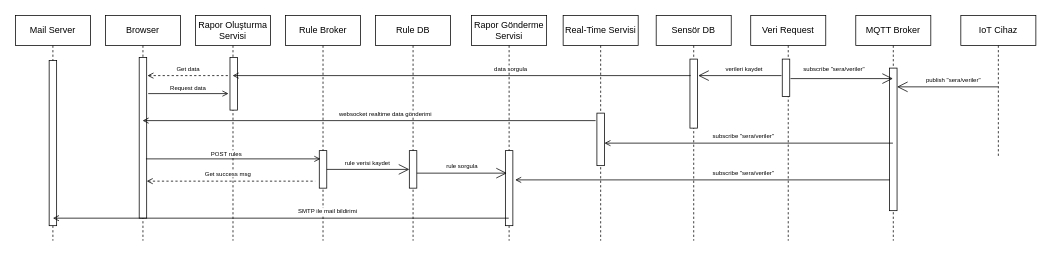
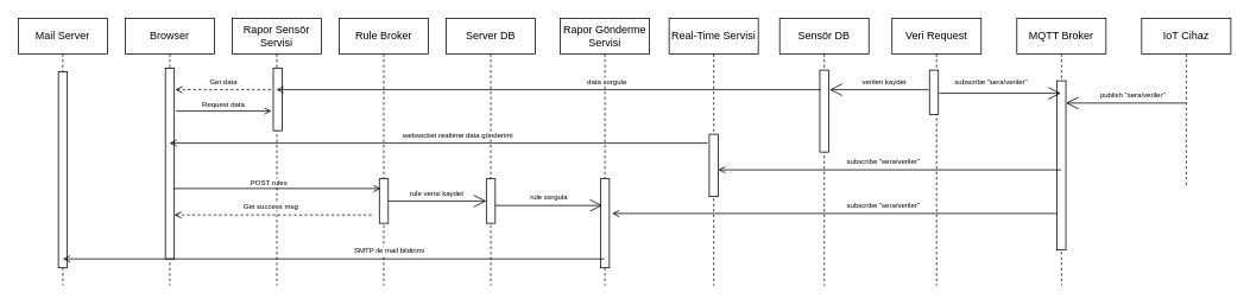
  <mxCell id="0" />
  <mxCell id="1" parent="0" />
  <mxCell id="2" value="Mail Server" style="shape=umlLifeline;perimeter=lifelinePerimeter;whiteSpace=wrap;html=1;container=1;dropTarget=0;collapsible=0;recursiveResize=0;outlineConnect=0;portConstraint=eastwest;newEdgeStyle={&quot;curved&quot;:0,&quot;rounded&quot;:0};" vertex="1" parent="1"><mxGeometry x="20" y="20" width="100" height="300" as="geometry" /></mxCell>
  <mxCell id="3" value="" style="html=1;points=[[0,0,0,0,5],[0,1,0,0,-5],[1,0,0,0,5],[1,1,0,0,-5]];perimeter=orthogonalPerimeter;outlineConnect=0;targetShapes=umlLifeline;portConstraint=eastwest;newEdgeStyle={&quot;curved&quot;:0,&quot;rounded&quot;:0};" vertex="1" parent="2"><mxGeometry x="45" y="60" width="10" height="220" as="geometry" /></mxCell>
  <mxCell id="4" value="IoT Cihaz" style="shape=umlLifeline;perimeter=lifelinePerimeter;whiteSpace=wrap;html=1;container=1;dropTarget=0;collapsible=0;recursiveResize=0;outlineConnect=0;portConstraint=eastwest;newEdgeStyle={&quot;curved&quot;:0,&quot;rounded&quot;:0};" vertex="1" parent="1"><mxGeometry x="1280" y="20" width="100" height="190" as="geometry" /></mxCell>
  <mxCell id="5" value="MQTT Broker" style="shape=umlLifeline;perimeter=lifelinePerimeter;whiteSpace=wrap;html=1;container=1;dropTarget=0;collapsible=0;recursiveResize=0;outlineConnect=0;portConstraint=eastwest;newEdgeStyle={&quot;curved&quot;:0,&quot;rounded&quot;:0};" vertex="1" parent="1"><mxGeometry x="1140" y="20" width="100" height="300" as="geometry" /></mxCell>
  <mxCell id="6" value="" style="html=1;points=[[0,0,0,0,5],[0,1,0,0,-5],[1,0,0,0,5],[1,1,0,0,-5]];perimeter=orthogonalPerimeter;outlineConnect=0;targetShapes=umlLifeline;portConstraint=eastwest;newEdgeStyle={&quot;curved&quot;:0,&quot;rounded&quot;:0};" vertex="1" parent="5"><mxGeometry x="45" y="70" width="10" height="190" as="geometry" /></mxCell>
  <mxCell id="7" value="" style="endArrow=open;endFill=1;endSize=12;html=1;rounded=0;" edge="1" parent="5" source="6" target="5"><mxGeometry width="160" relative="1" as="geometry"><mxPoint x="120" y="140" as="sourcePoint" /><mxPoint x="280" y="140" as="targetPoint" /></mxGeometry></mxCell>
  <mxCell id="8" value="" style="endArrow=open;endFill=1;endSize=12;html=1;rounded=0;" edge="1" parent="5" source="5" target="6"><mxGeometry width="160" relative="1" as="geometry"><mxPoint x="40" y="80" as="sourcePoint" /><mxPoint x="-87" y="80" as="targetPoint" /></mxGeometry></mxCell>
  <mxCell id="9" value="Veri Request" style="shape=umlLifeline;perimeter=lifelinePerimeter;whiteSpace=wrap;html=1;container=1;dropTarget=0;collapsible=0;recursiveResize=0;outlineConnect=0;portConstraint=eastwest;newEdgeStyle={&quot;curved&quot;:0,&quot;rounded&quot;:0};" vertex="1" parent="1"><mxGeometry x="1000" y="20" width="100" height="300" as="geometry" /></mxCell>
  <mxCell id="10" value="" style="html=1;points=[[0,0,0,0,5],[0,1,0,0,-5],[1,0,0,0,5],[1,1,0,0,-5]];perimeter=orthogonalPerimeter;outlineConnect=0;targetShapes=umlLifeline;portConstraint=eastwest;newEdgeStyle={&quot;curved&quot;:0,&quot;rounded&quot;:0};" vertex="1" parent="9"><mxGeometry x="42" y="58" width="10" height="50" as="geometry" /></mxCell>
  <mxCell id="11" value="Real-Time Servisi" style="shape=umlLifeline;perimeter=lifelinePerimeter;whiteSpace=wrap;html=1;container=1;dropTarget=0;collapsible=0;recursiveResize=0;outlineConnect=0;portConstraint=eastwest;newEdgeStyle={&quot;curved&quot;:0,&quot;rounded&quot;:0};" vertex="1" parent="1"><mxGeometry x="750" y="20" width="100" height="300" as="geometry" /></mxCell>
  <mxCell id="12" value="" style="html=1;points=[[0,0,0,0,5],[0,1,0,0,-5],[1,0,0,0,5],[1,1,0,0,-5]];perimeter=orthogonalPerimeter;outlineConnect=0;targetShapes=umlLifeline;portConstraint=eastwest;newEdgeStyle={&quot;curved&quot;:0,&quot;rounded&quot;:0};" vertex="1" parent="11"><mxGeometry x="45" y="130" width="10" height="70" as="geometry" /></mxCell>
  <mxCell id="13" value="Rapor Gönderme Servisi" style="shape=umlLifeline;perimeter=lifelinePerimeter;whiteSpace=wrap;html=1;container=1;dropTarget=0;collapsible=0;recursiveResize=0;outlineConnect=0;portConstraint=eastwest;newEdgeStyle={&quot;curved&quot;:0,&quot;rounded&quot;:0};" vertex="1" parent="1"><mxGeometry x="628" y="20" width="100" height="300" as="geometry" /></mxCell>
  <mxCell id="14" value="" style="html=1;points=[[0,0,0,0,5],[0,1,0,0,-5],[1,0,0,0,5],[1,1,0,0,-5]];perimeter=orthogonalPerimeter;outlineConnect=0;targetShapes=umlLifeline;portConstraint=eastwest;newEdgeStyle={&quot;curved&quot;:0,&quot;rounded&quot;:0};" vertex="1" parent="13"><mxGeometry x="45" y="180" width="10" height="100" as="geometry" /></mxCell>
- <mxCell id="15" value="Rapor Oluşturma Servisi" style="shape=umlLifeline;perimeter=lifelinePerimeter;whiteSpace=wrap;html=1;container=1;dropTarget=0;collapsible=0;recursiveResize=0;outlineConnect=0;portConstraint=eastwest;newEdgeStyle={&quot;curved&quot;:0,&quot;rounded&quot;:0};" vertex="1" parent="1"><mxGeometry x="260" y="20" width="100" height="300" as="geometry" /></mxCell>
+ <mxCell id="15" value="Rapor Sensör Servisi" style="shape=umlLifeline;perimeter=lifelinePerimeter;whiteSpace=wrap;html=1;container=1;dropTarget=0;collapsible=0;recursiveResize=0;outlineConnect=0;portConstraint=eastwest;newEdgeStyle={&quot;curved&quot;:0,&quot;rounded&quot;:0};" vertex="1" parent="1"><mxGeometry x="260" y="20" width="100" height="300" as="geometry" /></mxCell>
  <mxCell id="16" value="" style="html=1;points=[[0,0,0,0,5],[0,1,0,0,-5],[1,0,0,0,5],[1,1,0,0,-5]];perimeter=orthogonalPerimeter;outlineConnect=0;targetShapes=umlLifeline;portConstraint=eastwest;newEdgeStyle={&quot;curved&quot;:0,&quot;rounded&quot;:0};" vertex="1" parent="15"><mxGeometry x="46" y="56" width="10" height="70" as="geometry" /></mxCell>
  <mxCell id="17" value="" style="endArrow=open;endFill=1;endSize=12;html=1;rounded=0;" edge="1" parent="1" source="4" target="6"><mxGeometry width="160" relative="1" as="geometry"><mxPoint x="1330" y="170" as="sourcePoint" /><mxPoint x="1190" y="170" as="targetPoint" /></mxGeometry></mxCell>
  <mxCell id="18" value="publish &quot;sera/veriler&quot;&amp;nbsp;" style="edgeLabel;html=1;align=center;verticalAlign=middle;resizable=0;points=[];fontSize=8;" vertex="1" connectable="0" parent="17"><mxGeometry x="0.135" y="1" relative="1" as="geometry"><mxPoint x="17" y="-11" as="offset" /></mxGeometry></mxCell>
  <mxCell id="19" value="Sensör DB" style="shape=umlLifeline;perimeter=lifelinePerimeter;whiteSpace=wrap;html=1;container=1;dropTarget=0;collapsible=0;recursiveResize=0;outlineConnect=0;portConstraint=eastwest;newEdgeStyle={&quot;curved&quot;:0,&quot;rounded&quot;:0};" vertex="1" parent="1"><mxGeometry x="874" y="20" width="100" height="300" as="geometry" /></mxCell>
  <mxCell id="20" value="" style="html=1;points=[[0,0,0,0,5],[0,1,0,0,-5],[1,0,0,0,5],[1,1,0,0,-5]];perimeter=orthogonalPerimeter;outlineConnect=0;targetShapes=umlLifeline;portConstraint=eastwest;newEdgeStyle={&quot;curved&quot;:0,&quot;rounded&quot;:0};" vertex="1" parent="19"><mxGeometry x="45" y="58" width="10" height="92" as="geometry" /></mxCell>
  <mxCell id="21" value="" style="endArrow=open;endFill=1;endSize=12;html=1;rounded=0;" edge="1" parent="1" target="5"><mxGeometry width="160" relative="1" as="geometry"><mxPoint x="1053" y="104" as="sourcePoint" /><mxPoint x="1148" y="104" as="targetPoint" /></mxGeometry></mxCell>
  <mxCell id="22" value="subscribe &quot;sera/veriler&quot;" style="edgeLabel;html=1;align=center;verticalAlign=middle;resizable=0;points=[];fontSize=8;" vertex="1" connectable="0" parent="21"><mxGeometry x="0.135" y="1" relative="1" as="geometry"><mxPoint x="-20" y="-13" as="offset" /></mxGeometry></mxCell>
  <mxCell id="23" value="" style="endArrow=open;endFill=1;endSize=12;html=1;rounded=0;" edge="1" parent="1"><mxGeometry width="160" relative="1" as="geometry"><mxPoint x="1041" y="100" as="sourcePoint" /><mxPoint x="930" y="100" as="targetPoint" /></mxGeometry></mxCell>
  <mxCell id="24" value="verileri kaydet" style="edgeLabel;html=1;align=center;verticalAlign=middle;resizable=0;points=[];fontSize=8;" vertex="1" connectable="0" parent="23"><mxGeometry x="0.135" y="1" relative="1" as="geometry"><mxPoint x="12" y="-11" as="offset" /></mxGeometry></mxCell>
  <mxCell id="25" value="" style="endArrow=none;endFill=0;endSize=12;html=1;rounded=0;startArrow=open;startFill=0;" edge="1" parent="1" target="5"><mxGeometry width="160" relative="1" as="geometry"><mxPoint x="805" y="190" as="sourcePoint" /><mxPoint x="942" y="190" as="targetPoint" /></mxGeometry></mxCell>
  <mxCell id="26" value="subscribe &quot;sera/veriler&quot;" style="edgeLabel;html=1;align=center;verticalAlign=middle;resizable=0;points=[];fontSize=8;" vertex="1" connectable="0" parent="25"><mxGeometry x="0.135" y="1" relative="1" as="geometry"><mxPoint x="-34" y="-9" as="offset" /></mxGeometry></mxCell>
  <mxCell id="27" value="" style="endArrow=none;endFill=0;endSize=12;html=1;rounded=0;startArrow=open;startFill=0;" edge="1" parent="1"><mxGeometry width="160" relative="1" as="geometry"><mxPoint x="686" y="239" as="sourcePoint" /><mxPoint x="1185.5" y="239" as="targetPoint" /></mxGeometry></mxCell>
  <mxCell id="28" value="subscribe &quot;sera/veriler&quot;" style="edgeLabel;html=1;align=center;verticalAlign=middle;resizable=0;points=[];fontSize=8;" vertex="1" connectable="0" parent="27"><mxGeometry x="0.135" y="1" relative="1" as="geometry"><mxPoint x="20" y="-9" as="offset" /></mxGeometry></mxCell>
- <mxCell id="29" value="Rule DB" style="shape=umlLifeline;perimeter=lifelinePerimeter;whiteSpace=wrap;html=1;container=1;dropTarget=0;collapsible=0;recursiveResize=0;outlineConnect=0;portConstraint=eastwest;newEdgeStyle={&quot;curved&quot;:0,&quot;rounded&quot;:0};" vertex="1" parent="1"><mxGeometry x="500" y="20" width="100" height="300" as="geometry" /></mxCell>
+ <mxCell id="29" value="Server DB" style="shape=umlLifeline;perimeter=lifelinePerimeter;whiteSpace=wrap;html=1;container=1;dropTarget=0;collapsible=0;recursiveResize=0;outlineConnect=0;portConstraint=eastwest;newEdgeStyle={&quot;curved&quot;:0,&quot;rounded&quot;:0};" vertex="1" parent="1"><mxGeometry x="500" y="20" width="100" height="300" as="geometry" /></mxCell>
  <mxCell id="30" value="" style="html=1;points=[[0,0,0,0,5],[0,1,0,0,-5],[1,0,0,0,5],[1,1,0,0,-5]];perimeter=orthogonalPerimeter;outlineConnect=0;targetShapes=umlLifeline;portConstraint=eastwest;newEdgeStyle={&quot;curved&quot;:0,&quot;rounded&quot;:0};" vertex="1" parent="29"><mxGeometry x="45" y="180" width="10" height="50" as="geometry" /></mxCell>
  <mxCell id="31" value="" style="endArrow=open;endFill=1;endSize=12;html=1;rounded=0;" edge="1" parent="1"><mxGeometry width="160" relative="1" as="geometry"><mxPoint x="555" y="230" as="sourcePoint" /><mxPoint x="675" y="230" as="targetPoint" /></mxGeometry></mxCell>
  <mxCell id="32" value="rule sorgula" style="edgeLabel;html=1;align=center;verticalAlign=middle;resizable=0;points=[];fontSize=8;" vertex="1" connectable="0" parent="31"><mxGeometry x="0.135" y="1" relative="1" as="geometry"><mxPoint x="-9" y="-9" as="offset" /></mxGeometry></mxCell>
  <mxCell id="33" value="" style="endArrow=none;endFill=0;endSize=12;html=1;rounded=0;startArrow=open;startFill=0;" edge="1" parent="1" source="15"><mxGeometry width="160" relative="1" as="geometry"><mxPoint x="424.786" y="100" as="sourcePoint" /><mxPoint x="920" y="100" as="targetPoint" /></mxGeometry></mxCell>
  <mxCell id="34" value="data sorgula" style="edgeLabel;html=1;align=center;verticalAlign=middle;resizable=0;points=[];fontSize=8;" vertex="1" connectable="0" parent="33"><mxGeometry x="0.135" y="1" relative="1" as="geometry"><mxPoint x="24" y="-9" as="offset" /></mxGeometry></mxCell>
  <mxCell id="35" value="Browser" style="shape=umlLifeline;perimeter=lifelinePerimeter;whiteSpace=wrap;html=1;container=1;dropTarget=0;collapsible=0;recursiveResize=0;outlineConnect=0;portConstraint=eastwest;newEdgeStyle={&quot;curved&quot;:0,&quot;rounded&quot;:0};" vertex="1" parent="1"><mxGeometry x="140" y="20" width="100" height="300" as="geometry" /></mxCell>
  <mxCell id="36" value="" style="html=1;points=[[0,0,0,0,5],[0,1,0,0,-5],[1,0,0,0,5],[1,1,0,0,-5]];perimeter=orthogonalPerimeter;outlineConnect=0;targetShapes=umlLifeline;portConstraint=eastwest;newEdgeStyle={&quot;curved&quot;:0,&quot;rounded&quot;:0};" vertex="1" parent="35"><mxGeometry x="45" y="56" width="10" height="214" as="geometry" /></mxCell>
  <mxCell id="37" value="" style="endArrow=none;endFill=0;endSize=12;html=1;rounded=0;startArrow=open;startFill=0;dashed=1;" edge="1" parent="1" target="16"><mxGeometry width="160" relative="1" as="geometry"><mxPoint x="195.996" y="100" as="sourcePoint" /><mxPoint x="691.21" y="100" as="targetPoint" /></mxGeometry></mxCell>
  <mxCell id="38" value="Get data" style="edgeLabel;html=1;align=center;verticalAlign=middle;resizable=0;points=[];fontSize=8;" vertex="1" connectable="0" parent="37"><mxGeometry x="0.135" y="1" relative="1" as="geometry"><mxPoint x="-8" y="-9" as="offset" /></mxGeometry></mxCell>
  <mxCell id="39" value="Rule Broker" style="shape=umlLifeline;perimeter=lifelinePerimeter;whiteSpace=wrap;html=1;container=1;dropTarget=0;collapsible=0;recursiveResize=0;outlineConnect=0;portConstraint=eastwest;newEdgeStyle={&quot;curved&quot;:0,&quot;rounded&quot;:0};" vertex="1" parent="1"><mxGeometry x="380" y="20" width="100" height="300" as="geometry" /></mxCell>
  <mxCell id="40" value="" style="html=1;points=[[0,0,0,0,5],[0,1,0,0,-5],[1,0,0,0,5],[1,1,0,0,-5]];perimeter=orthogonalPerimeter;outlineConnect=0;targetShapes=umlLifeline;portConstraint=eastwest;newEdgeStyle={&quot;curved&quot;:0,&quot;rounded&quot;:0};" vertex="1" parent="39"><mxGeometry x="45" y="180" width="10" height="50" as="geometry" /></mxCell>
  <mxCell id="41" value="" style="endArrow=open;endFill=1;endSize=12;html=1;rounded=0;" edge="1" parent="1" source="40" target="30"><mxGeometry width="160" relative="1" as="geometry"><mxPoint x="440" y="220" as="sourcePoint" /><mxPoint x="550" y="220" as="targetPoint" /></mxGeometry></mxCell>
  <mxCell id="42" value="rule verisi kaydet" style="edgeLabel;html=1;align=center;verticalAlign=middle;resizable=0;points=[];fontSize=8;" vertex="1" connectable="0" parent="41"><mxGeometry x="0.135" y="1" relative="1" as="geometry"><mxPoint x="-9" y="-9" as="offset" /></mxGeometry></mxCell>
  <mxCell id="43" value="" style="endArrow=none;endFill=0;endSize=12;html=1;rounded=0;startArrow=open;startFill=0;" edge="1" parent="1"><mxGeometry width="160" relative="1" as="geometry"><mxPoint x="304" y="124" as="sourcePoint" /><mxPoint x="197" y="124" as="targetPoint" /></mxGeometry></mxCell>
  <mxCell id="44" value="Request data" style="edgeLabel;html=1;align=center;verticalAlign=middle;resizable=0;points=[];fontSize=8;" vertex="1" connectable="0" parent="43"><mxGeometry x="0.135" y="1" relative="1" as="geometry"><mxPoint x="6" y="-9" as="offset" /></mxGeometry></mxCell>
  <mxCell id="45" value="" style="endArrow=none;endFill=0;endSize=12;html=1;rounded=0;startArrow=open;startFill=0;" edge="1" parent="1"><mxGeometry width="160" relative="1" as="geometry"><mxPoint x="426.5" y="211" as="sourcePoint" /><mxPoint x="194" y="211" as="targetPoint" /></mxGeometry></mxCell>
  <mxCell id="46" value="POST rules" style="edgeLabel;html=1;align=center;verticalAlign=middle;resizable=0;points=[];fontSize=8;" vertex="1" connectable="0" parent="45"><mxGeometry x="0.135" y="1" relative="1" as="geometry"><mxPoint x="6" y="-9" as="offset" /></mxGeometry></mxCell>
  <mxCell id="47" value="" style="endArrow=none;endFill=0;endSize=12;html=1;rounded=0;startArrow=open;startFill=0;dashed=1;" edge="1" parent="1"><mxGeometry width="160" relative="1" as="geometry"><mxPoint x="195" y="240.66" as="sourcePoint" /><mxPoint x="419.5" y="240.66" as="targetPoint" /></mxGeometry></mxCell>
  <mxCell id="48" value="Get success msg" style="edgeLabel;html=1;align=center;verticalAlign=middle;resizable=0;points=[];fontSize=8;" vertex="1" connectable="0" parent="47"><mxGeometry x="0.135" y="1" relative="1" as="geometry"><mxPoint x="-20" y="-9" as="offset" /></mxGeometry></mxCell>
  <mxCell id="49" value="" style="endArrow=none;endFill=0;endSize=12;html=1;rounded=0;startArrow=open;startFill=0;" edge="1" parent="1" source="35"><mxGeometry width="160" relative="1" as="geometry"><mxPoint x="568.75" y="160" as="sourcePoint" /><mxPoint x="793.25" y="160" as="targetPoint" /></mxGeometry></mxCell>
  <mxCell id="50" value="websocket realtime data gönderimi" style="edgeLabel;html=1;align=center;verticalAlign=middle;resizable=0;points=[];fontSize=8;" vertex="1" connectable="0" parent="49"><mxGeometry x="0.135" y="1" relative="1" as="geometry"><mxPoint x="-20" y="-9" as="offset" /></mxGeometry></mxCell>
  <mxCell id="51" value="" style="endArrow=none;endFill=0;endSize=12;html=1;rounded=0;startArrow=open;startFill=0;" edge="1" parent="1" target="13"><mxGeometry width="160" relative="1" as="geometry"><mxPoint x="70" y="290" as="sourcePoint" /><mxPoint x="569.5" y="290" as="targetPoint" /></mxGeometry></mxCell>
  <mxCell id="52" value="SMTP ile mail bildirimi" style="edgeLabel;html=1;align=center;verticalAlign=middle;resizable=0;points=[];fontSize=8;" vertex="1" connectable="0" parent="51"><mxGeometry x="0.135" y="1" relative="1" as="geometry"><mxPoint x="20" y="-9" as="offset" /></mxGeometry></mxCell>
